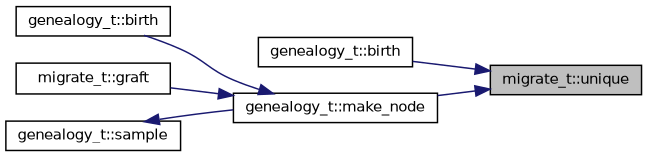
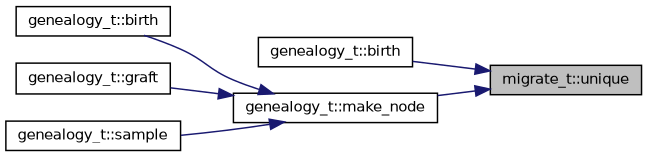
  digraph {
    rankdir=RL
    node [color=black fillcolor=white fontname=Helvetica fontsize=10 shape=record style=filled]
    edge [color=midnightblue dir=back fontname=Helvetica fontsize=10 labelfontname=Helvetica labelfontsize=10 style=solid]
    n1 [fillcolor=grey75 fontcolor=black height=0.2 label="migrate_t::unique" width=0.4]
    n2 [height=0.2 label="genealogy_t::birth" width=0.4]
    n3 [height=0.2 label="genealogy_t::make_node" width=0.4]
    n4 [height=0.2 label="genealogy_t::birth" width=0.4]
-   n5 [height=0.2 label="migrate_t::graft" width=0.4]
+   n5 [height=0.2 label="genealogy_t::graft" width=0.4]
    n6 [height=0.2 label="genealogy_t::sample" width=0.4]
    n1 -> n2
    n1 -> n3
    n3 -> n4
    n3 -> n5
-   n6 -> n3
+   n3 -> n6
  }
